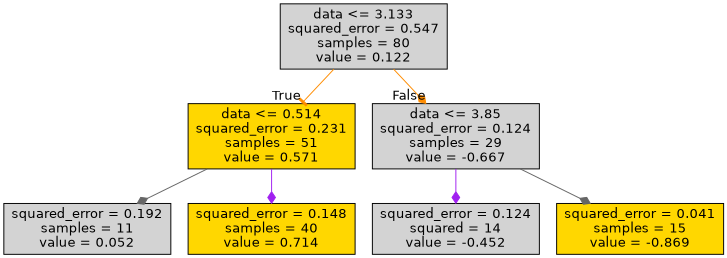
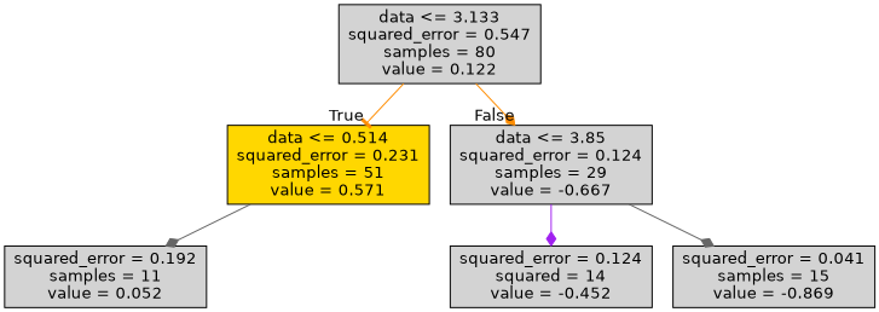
  digraph {
    node [fillcolor=lightgrey fontname=helvetica shape=box style=filled]
    edge [arrowhead=diamond color=darkorange fontname=helvetica]
    n1 [label="data <= 3.133\nsquared_error = 0.547\nsamples = 80\nvalue = 0.122"]
    n2 [fillcolor=gold label="data <= 0.514\nsquared_error = 0.231\nsamples = 51\nvalue = 0.571"]
    n3 [label="data <= 3.85\nsquared_error = 0.124\nsamples = 29\nvalue = -0.667"]
    n4 [label="squared_error = 0.192\nsamples = 11\nvalue = 0.052"]
-   n5 [fillcolor=gold label="squared_error = 0.148\nsamples = 40\nvalue = 0.714"]
    n6 [label="squared_error = 0.124\nsquared = 14\nvalue = -0.452"]
-   n7 [fillcolor=gold label="squared_error = 0.041\nsamples = 15\nvalue = -0.869"]
+   n7 [label="squared_error = 0.041\nsamples = 15\nvalue = -0.869"]
    n1 -> n2 [arrowhead=tee headlabel=True labelangle=45 labeldistance=2.5]
    n1 -> n3 [headlabel=False labelangle=-45 labeldistance=2.5]
    n2 -> n4 [color=gray40]
-   n2 -> n5 [color=purple]
    n3 -> n6 [color=purple]
    n3 -> n7 [color=gray40]
  }
